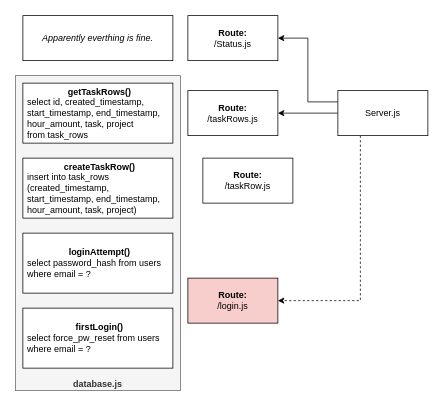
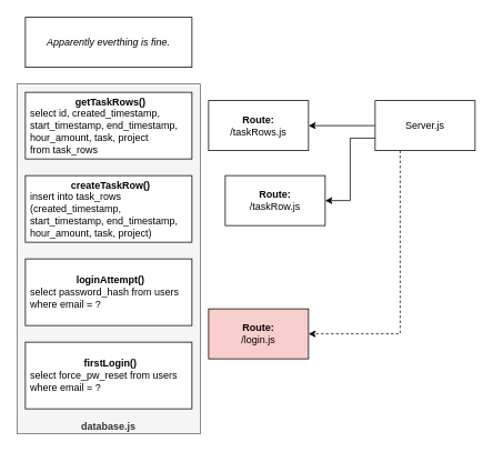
  <mxCell id="0" />
  <mxCell id="1" parent="0" />
  <mxCell id="2" style="edgeStyle=orthogonalEdgeStyle;rounded=0;orthogonalLoop=1;jettySize=auto;html=1;exitX=0;exitY=0.5;exitDx=0;exitDy=0;entryX=1;entryY=0.5;entryDx=0;entryDy=0;" parent="1" source="6" target="8" edge="1"><mxGeometry relative="1" as="geometry" /></mxCell>
- <mxCell id="3" style="edgeStyle=orthogonalEdgeStyle;rounded=0;orthogonalLoop=1;jettySize=auto;html=1;exitX=0;exitY=0.25;exitDx=0;exitDy=0;entryX=1;entryY=0.5;entryDx=0;entryDy=0;" parent="1" source="6" target="7" edge="1"><mxGeometry relative="1" as="geometry" /></mxCell>
+ <mxCell id="4" style="edgeStyle=orthogonalEdgeStyle;rounded=0;orthogonalLoop=1;jettySize=auto;html=1;exitX=0;exitY=0.75;exitDx=0;exitDy=0;entryX=1;entryY=0.5;entryDx=0;entryDy=0;" parent="1" source="6" target="9" edge="1"><mxGeometry relative="1" as="geometry" /></mxCell>
  <mxCell id="5" style="edgeStyle=orthogonalEdgeStyle;rounded=0;orthogonalLoop=1;jettySize=auto;html=1;exitX=0.25;exitY=1;exitDx=0;exitDy=0;entryX=1;entryY=0.5;entryDx=0;entryDy=0;dashed=1;" edge="1" parent="1" source="6" target="16"><mxGeometry relative="1" as="geometry" /></mxCell>
  <mxCell id="6" value="Server.js" style="rounded=0;whiteSpace=wrap;html=1;" parent="1" vertex="1"><mxGeometry x="450" y="120" width="120" height="60" as="geometry" /></mxCell>
- <mxCell id="7" value="&lt;div&gt;&lt;b&gt;Route:&lt;/b&gt;&lt;/div&gt;&lt;div&gt;/Status.js&lt;/div&gt;" style="rounded=0;whiteSpace=wrap;html=1;" parent="1" vertex="1"><mxGeometry x="250" y="20" width="120" height="60" as="geometry" /></mxCell>
  <mxCell id="8" value="&lt;div&gt;&lt;b&gt;Route:&lt;/b&gt;&lt;/div&gt;&lt;div&gt;/taskRows.js&lt;/div&gt;" style="rounded=0;whiteSpace=wrap;html=1;" parent="1" vertex="1"><mxGeometry x="250" y="120" width="120" height="60" as="geometry" /></mxCell>
  <mxCell id="9" value="&lt;div&gt;&lt;b&gt;Route:&lt;/b&gt;&lt;/div&gt;&lt;div&gt;/taskRow.js&lt;/div&gt;" style="rounded=0;whiteSpace=wrap;html=1;" parent="1" vertex="1"><mxGeometry x="270" y="210" width="120" height="60" as="geometry" /></mxCell>
  <mxCell id="10" value="&lt;i&gt;Apparently everthing is fine.&lt;/i&gt;" style="rounded=0;whiteSpace=wrap;html=1;" parent="1" vertex="1"><mxGeometry x="30" y="20" width="200" height="60" as="geometry" /></mxCell>
  <mxCell id="11" value="database.js" style="rounded=0;whiteSpace=wrap;html=1;verticalAlign=bottom;fillColor=#f5f5f5;fontColor=#333333;strokeColor=#666666;fontStyle=1" parent="1" vertex="1"><mxGeometry x="20" y="100" width="220" height="420" as="geometry" /></mxCell>
  <mxCell id="12" value="&lt;div&gt;&lt;b&gt;getTaskRows()&lt;/b&gt;&lt;/div&gt;&lt;div align=&quot;left&quot;&gt;select id, created_timestamp, start_timestamp, end_timestamp, hour_amount, task, project&lt;br&gt;from task_rows&lt;/div&gt;" style="rounded=0;whiteSpace=wrap;html=1;fontStyle=0;spacingLeft=5;" parent="1" vertex="1"><mxGeometry x="30" y="110" width="200" height="80" as="geometry" /></mxCell>
  <mxCell id="13" value="&lt;div&gt;&lt;b&gt;createTaskRow()&lt;/b&gt;&lt;/div&gt;&lt;div align=&quot;left&quot;&gt;insert into task_rows &lt;br&gt;(created_timestamp, start_timestamp, end_timestamp, hour_amount, task, project)&lt;/div&gt;" style="rounded=0;whiteSpace=wrap;html=1;fontStyle=0;spacingLeft=5;" parent="1" vertex="1"><mxGeometry x="30" y="210" width="200" height="80" as="geometry" /></mxCell>
  <mxCell id="14" value="&lt;div&gt;&lt;b&gt;loginAttempt()&lt;/b&gt;&lt;/div&gt;&lt;div align=&quot;left&quot;&gt;select password_hash from users where email = ?&lt;/div&gt;" style="rounded=0;whiteSpace=wrap;html=1;fontStyle=0;spacingLeft=5;" vertex="1" parent="1"><mxGeometry x="30" y="310" width="200" height="80" as="geometry" /></mxCell>
  <mxCell id="15" value="&lt;div&gt;&lt;b&gt;firstLogin()&lt;/b&gt;&lt;/div&gt;&lt;div align=&quot;left&quot;&gt;select force_pw_reset from users where email = ?&lt;/div&gt;" style="rounded=0;whiteSpace=wrap;html=1;fontStyle=0;spacingLeft=5;" vertex="1" parent="1"><mxGeometry x="30" y="410" width="200" height="80" as="geometry" /></mxCell>
  <mxCell id="16" value="&lt;div&gt;&lt;b&gt;Route:&lt;/b&gt;&lt;/div&gt;&lt;div&gt;/login.js&lt;/div&gt;" style="rounded=0;whiteSpace=wrap;html=1;fillColor=#f8cecc;" vertex="1" parent="1"><mxGeometry x="250" y="370" width="120" height="60" as="geometry" /></mxCell>
